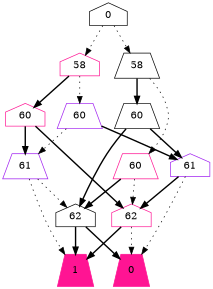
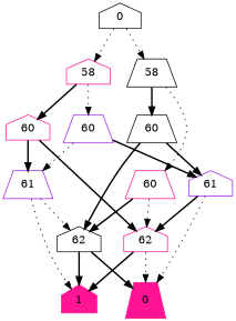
  digraph {
    node [shape=trapezium color=deeppink]
    edge [style=bold]
    n1 [height=0.3 label=0 style=filled width=0.3]
-   n2 [height=0.3 label=1 style=filled width=0.3]
+   n2 [height=0.3 label=1 shape=house style=filled width=0.3]
    n3 [label=0 color=black shape=house]
    n4 [label=58 shape=house]
    n5 [label=58 color=black]
    n6 [label=60 shape=house]
    n7 [label=60 color=purple]
    n8 [label=60]
    n9 [label=60 color=black]
    n10 [label=62 shape=house]
    n11 [label=61 color=purple]
    n12 [label=61 color=purple shape=house]
    n13 [label=62 color=black shape=house]
    n3 -> n4 [style=dotted]
    n3 -> n5 [style=dotted]
    n4 -> n6
    n4 -> n7 [style=dotted]
    n5 -> n8 [style=dotted]
    n5 -> n9
    n6 -> n10
    n6 -> n11
    n7 -> n11 [style=dotted]
    n7 -> n12
    n8 -> n10 [style=dotted]
    n8 -> n13
    n9 -> n12
    n9 -> n13
    n10 -> n1 [style=dotted]
    n10 -> n2
    n11 -> n2 [style=dotted]
    n11 -> n13 [style=dotted]
    n12 -> n1 [style=dotted]
    n12 -> n10
    n13 -> n1
    n13 -> n2
  }
